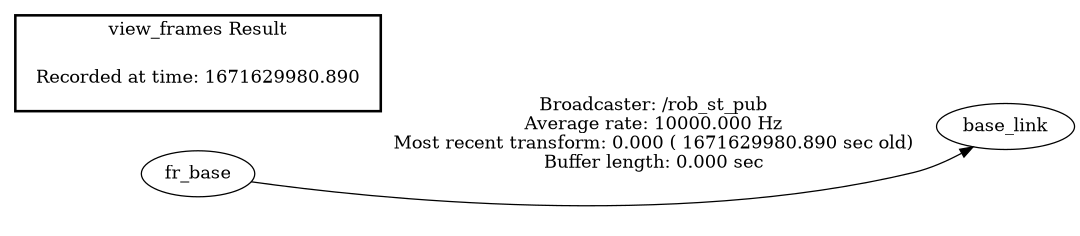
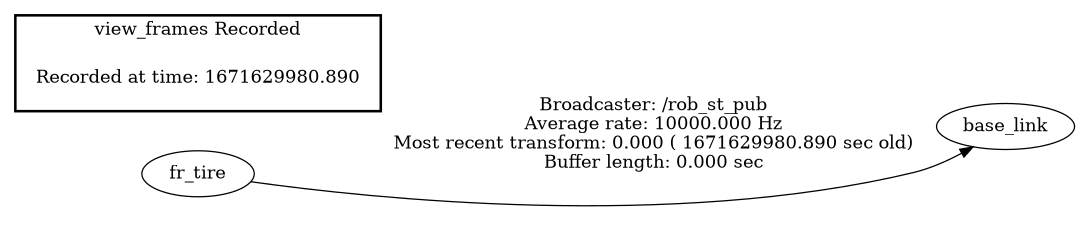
  digraph {
    rankdir=LR
    "Recorded at time: 1671629980.890" [shape=plaintext]
    base_link
-   fr_tire [label=fr_base]
+   fr_tire
    subgraph cluster_1 {
      color=black
-     label="view_frames Result"
+     label="view_frames Recorded"
      style=bold
      "Recorded at time: 1671629980.890"
    }
    "Recorded at time: 1671629980.890" -> base_link [style=invis]
    fr_tire -> base_link [label="Broadcaster: /rob_st_pub\nAverage rate: 10000.000 Hz\nMost recent transform: 0.000 ( 1671629980.890 sec old)\nBuffer length: 0.000 sec\n"]
  }
